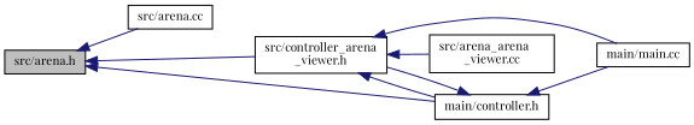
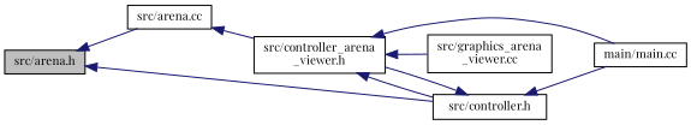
  digraph {
    fontname="Playfair Display"
    rankdir=LR
    node [color=black fillcolor=white fontname="Playfair Display" fontsize=10 shape=record style=filled]
    edge [color=midnightblue dir=back fontname="Playfair Display" fontsize=10 labelfontname=Helvetica labelfontsize=10 style=solid]
    n1 [fillcolor=grey75 fontcolor=black height=0.2 label="src/arena.h" width=0.4]
    n2 [height=0.2 label="src/arena.cc" width=0.4]
-   n3 [height=0.2 label="main/controller.h" width=0.4]
+   n3 [height=0.2 label="src/controller.h" width=0.4]
    n4 [height=0.2 label="src/controller_arena\l_viewer.h" width=0.4]
    n5 [height=0.2 label="main/main.cc" width=0.4]
-   n6 [height=0.2 label="src/arena_arena\l_viewer.cc" width=0.4]
+   n6 [height=0.2 label="src/graphics_arena\l_viewer.cc" width=0.4]
    n1 -> n2
    n1 -> n3
-   n1 -> n4
+   n2 -> n4
    n3 -> n4
    n3 -> n5
    n4 -> n3
    n4 -> n5
    n4 -> n6
  }
